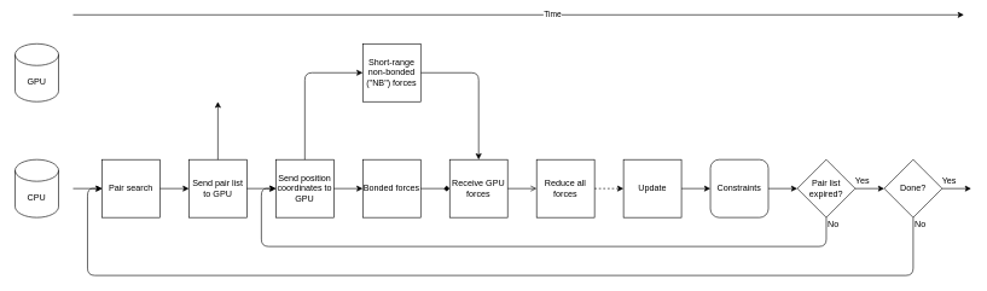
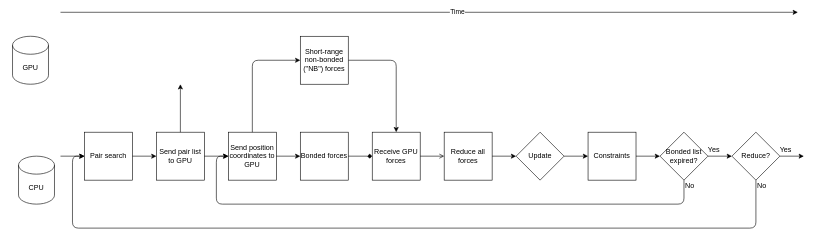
  <mxCell id="0" />
  <mxCell id="1" parent="0" />
  <mxCell id="2" value="" style="endArrow=classic;html=1;" parent="1" edge="1"><mxGeometry width="50" height="50" relative="1" as="geometry"><mxPoint x="100" y="20" as="sourcePoint" /><mxPoint x="1330" y="20" as="targetPoint" /></mxGeometry></mxCell>
  <mxCell id="3" value="Time" style="edgeLabel;html=1;align=center;verticalAlign=middle;resizable=0;points=[];" parent="2" vertex="1" connectable="0"><mxGeometry x="0.142" y="3" relative="1" as="geometry"><mxPoint x="-40" y="1.5" as="offset" /></mxGeometry></mxCell>
- <mxCell id="4" value="Update" style="whiteSpace=wrap;html=1;aspect=fixed;" parent="1" vertex="1"><mxGeometry x="860" y="220" width="80" height="80" as="geometry" /></mxCell>
- <mxCell id="5" value="Constraints" style="whiteSpace=wrap;html=1;aspect=fixed;rounded=1;" parent="1" vertex="1"><mxGeometry x="980" y="220" width="80" height="80" as="geometry" /></mxCell>
+ <mxCell id="4" value="Update" style="rhombus;whiteSpace=wrap;html=1;aspect=fixed;" parent="1" vertex="1"><mxGeometry x="860" y="220" width="80" height="80" as="geometry" /></mxCell>
+ <mxCell id="5" value="Constraints" style="whiteSpace=wrap;html=1;aspect=fixed;" parent="1" vertex="1"><mxGeometry x="980" y="220" width="80" height="80" as="geometry" /></mxCell>
  <mxCell id="6" value="" style="endArrow=classic;html=1;exitX=1;exitY=0.5;exitDx=0;exitDy=0;entryX=0;entryY=0.5;entryDx=0;entryDy=0;" parent="1" source="4" target="5" edge="1"><mxGeometry width="50" height="50" relative="1" as="geometry"><mxPoint x="830" y="270" as="sourcePoint" /><mxPoint x="870" y="270" as="targetPoint" /></mxGeometry></mxCell>
  <mxCell id="7" value="" style="endArrow=classic;html=1;exitX=1;exitY=0.5;exitDx=0;exitDy=0;entryX=0;entryY=0.5;entryDx=0;entryDy=0;" parent="1" source="5" target="8" edge="1"><mxGeometry width="50" height="50" relative="1" as="geometry"><mxPoint x="950" y="271.5" as="sourcePoint" /><mxPoint x="990" y="271.5" as="targetPoint" /></mxGeometry></mxCell>
- <mxCell id="8" value="Pair list expired?" style="rhombus;whiteSpace=wrap;html=1;" parent="1" vertex="1"><mxGeometry x="1100" y="220" width="80" height="80" as="geometry" /></mxCell>
+ <mxCell id="8" value="Bonded list expired?" style="rhombus;whiteSpace=wrap;html=1;" parent="1" vertex="1"><mxGeometry x="1100" y="220" width="80" height="80" as="geometry" /></mxCell>
  <mxCell id="9" value="" style="endArrow=classic;html=1;exitX=1;exitY=0.5;exitDx=0;exitDy=0;entryX=0;entryY=0.5;entryDx=0;entryDy=0;" parent="1" source="8" edge="1"><mxGeometry width="50" height="50" relative="1" as="geometry"><mxPoint x="960" y="280" as="sourcePoint" /><mxPoint x="1220" y="260" as="targetPoint" /></mxGeometry></mxCell>
  <mxCell id="10" value="Yes" style="text;html=1;strokeColor=none;fillColor=none;align=center;verticalAlign=middle;whiteSpace=wrap;rounded=0;" parent="1" vertex="1"><mxGeometry x="1170" y="240" width="40" height="20" as="geometry" /></mxCell>
  <mxCell id="11" value="No" style="text;html=1;strokeColor=none;fillColor=none;align=center;verticalAlign=middle;whiteSpace=wrap;rounded=0;" parent="1" vertex="1"><mxGeometry x="1130" y="298.5" width="40" height="20" as="geometry" /></mxCell>
  <mxCell id="12" value="" style="endArrow=classic;html=1;exitX=1;exitY=0.5;exitDx=0;exitDy=0;entryX=0;entryY=0.5;entryDx=0;entryDy=0;" parent="1" edge="1"><mxGeometry width="50" height="50" relative="1" as="geometry"><mxPoint x="100" y="260" as="sourcePoint" /><mxPoint x="140" y="260" as="targetPoint" /></mxGeometry></mxCell>
  <mxCell id="13" value="Pair search" style="whiteSpace=wrap;html=1;aspect=fixed;" parent="1" vertex="1"><mxGeometry x="140" y="220" width="80" height="80" as="geometry" /></mxCell>
  <mxCell id="14" value="Send pair list to GPU" style="whiteSpace=wrap;html=1;aspect=fixed;" parent="1" vertex="1"><mxGeometry x="260" y="220" width="80" height="80" as="geometry" /></mxCell>
- <mxCell id="15" value="Done?" style="rhombus;whiteSpace=wrap;html=1;" parent="1" vertex="1"><mxGeometry x="1220" y="220" width="80" height="80" as="geometry" /></mxCell>
+ <mxCell id="15" value="Reduce?" style="rhombus;whiteSpace=wrap;html=1;" parent="1" vertex="1"><mxGeometry x="1220" y="220" width="80" height="80" as="geometry" /></mxCell>
  <mxCell id="16" value="" style="endArrow=classic;html=1;exitX=1;exitY=0.5;exitDx=0;exitDy=0;" parent="1" source="15" edge="1"><mxGeometry width="50" height="50" relative="1" as="geometry"><mxPoint x="1070" y="270" as="sourcePoint" /><mxPoint x="1340" y="260" as="targetPoint" /></mxGeometry></mxCell>
  <mxCell id="17" value="Yes" style="text;html=1;strokeColor=none;fillColor=none;align=center;verticalAlign=middle;whiteSpace=wrap;rounded=0;" parent="1" vertex="1"><mxGeometry x="1290" y="240" width="40" height="20" as="geometry" /></mxCell>
  <mxCell id="18" value="" style="endArrow=classic;html=1;exitX=0.5;exitY=1;exitDx=0;exitDy=0;" parent="1" source="15" edge="1"><mxGeometry width="50" height="50" relative="1" as="geometry"><mxPoint x="620" y="520" as="sourcePoint" /><mxPoint x="140" y="260" as="targetPoint" /><Array as="points"><mxPoint x="1260" y="380" /><mxPoint x="120" y="380" /><mxPoint x="120" y="260" /></Array></mxGeometry></mxCell>
  <mxCell id="19" value="" style="endArrow=classic;html=1;exitX=0.5;exitY=1;exitDx=0;exitDy=0;entryX=0;entryY=0.5;entryDx=0;entryDy=0;" parent="1" source="8" target="26" edge="1"><mxGeometry width="50" height="50" relative="1" as="geometry"><mxPoint x="620" y="490" as="sourcePoint" /><mxPoint x="360" y="260" as="targetPoint" /><Array as="points"><mxPoint x="1140" y="340" /><mxPoint x="360" y="340" /><mxPoint x="360" y="260" /></Array></mxGeometry></mxCell>
  <mxCell id="20" value="No" style="text;html=1;strokeColor=none;fillColor=none;align=center;verticalAlign=middle;whiteSpace=wrap;rounded=0;" parent="1" vertex="1"><mxGeometry x="1250" y="298.5" width="40" height="20" as="geometry" /></mxCell>
- <mxCell id="21" value="CPU" style="shape=cylinder3;whiteSpace=wrap;html=1;boundedLbl=1;backgroundOutline=1;size=15;" parent="1" vertex="1"><mxGeometry x="20" y="220" width="60" height="80" as="geometry" /></mxCell>
+ <mxCell id="21" value="CPU" style="shape=cylinder3;whiteSpace=wrap;html=1;boundedLbl=1;backgroundOutline=1;size=15;" parent="1" vertex="1"><mxGeometry x="30" y="260" width="60" height="80" as="geometry" /></mxCell>
  <mxCell id="22" value="GPU" style="shape=cylinder3;whiteSpace=wrap;html=1;boundedLbl=1;backgroundOutline=1;size=15;" parent="1" vertex="1"><mxGeometry x="20" y="60" width="60" height="80" as="geometry" /></mxCell>
  <mxCell id="23" value="" style="endArrow=classic;html=1;" parent="1" edge="1"><mxGeometry width="50" height="50" relative="1" as="geometry"><mxPoint x="340" y="260" as="sourcePoint" /><mxPoint x="380" y="260" as="targetPoint" /></mxGeometry></mxCell>
  <mxCell id="24" value="" style="endArrow=classic;html=1;exitX=1;exitY=0.5;exitDx=0;exitDy=0;" parent="1" source="13" edge="1"><mxGeometry width="50" height="50" relative="1" as="geometry"><mxPoint x="350" y="271.5" as="sourcePoint" /><mxPoint x="260" y="260" as="targetPoint" /></mxGeometry></mxCell>
  <mxCell id="25" value="Bonded forces" style="whiteSpace=wrap;html=1;aspect=fixed;" parent="1" vertex="1"><mxGeometry x="500" y="220" width="80" height="80" as="geometry" /></mxCell>
  <mxCell id="26" value="Send position coordinates to GPU" style="whiteSpace=wrap;html=1;aspect=fixed;" parent="1" vertex="1"><mxGeometry x="380" y="220" width="80" height="80" as="geometry" /></mxCell>
  <mxCell id="27" value="" style="endArrow=classic;html=1;exitX=0.5;exitY=0;exitDx=0;exitDy=0;entryX=0;entryY=0.5;entryDx=0;entryDy=0;" parent="1" source="26" target="35" edge="1"><mxGeometry width="50" height="50" relative="1" as="geometry"><mxPoint x="780" y="510" as="sourcePoint" /><mxPoint x="460" y="100" as="targetPoint" /><Array as="points"><mxPoint x="420" y="100" /></Array></mxGeometry></mxCell>
  <mxCell id="28" value="" style="endArrow=diamond;html=1;exitX=1;exitY=0.5;exitDx=0;exitDy=0;entryX=0;entryY=0.5;entryDx=0;entryDy=0;" parent="1" source="25" target="30" edge="1"><mxGeometry width="50" height="50" relative="1" as="geometry"><mxPoint x="710" y="270" as="sourcePoint" /><mxPoint x="620" y="260" as="targetPoint" /></mxGeometry></mxCell>
  <mxCell id="29" value="" style="endArrow=classic;html=1;exitX=1;exitY=0.5;exitDx=0;exitDy=0;" parent="1" source="26" edge="1"><mxGeometry width="50" height="50" relative="1" as="geometry"><mxPoint x="720" y="280" as="sourcePoint" /><mxPoint x="500" y="260" as="targetPoint" /></mxGeometry></mxCell>
  <mxCell id="30" value="Receive GPU forces" style="whiteSpace=wrap;html=1;aspect=fixed;" parent="1" vertex="1"><mxGeometry x="620" y="220" width="80" height="80" as="geometry" /></mxCell>
  <mxCell id="31" value="Reduce all forces" style="whiteSpace=wrap;html=1;aspect=fixed;" parent="1" vertex="1"><mxGeometry x="740" y="220" width="80" height="80" as="geometry" /></mxCell>
  <mxCell id="32" value="" style="endArrow=open;html=1;exitX=1;exitY=0.5;exitDx=0;exitDy=0;entryX=0;entryY=0.5;entryDx=0;entryDy=0;" parent="1" source="30" target="31" edge="1"><mxGeometry width="50" height="50" relative="1" as="geometry"><mxPoint x="590" y="270" as="sourcePoint" /><mxPoint x="630" y="270" as="targetPoint" /></mxGeometry></mxCell>
- <mxCell id="33" value="" style="endArrow=classic;html=1;exitX=1;exitY=0.5;exitDx=0;exitDy=0;entryX=0;entryY=0.5;entryDx=0;entryDy=0;dashed=1;" parent="1" source="31" target="4" edge="1"><mxGeometry width="50" height="50" relative="1" as="geometry"><mxPoint x="710" y="270" as="sourcePoint" /><mxPoint x="750" y="270" as="targetPoint" /></mxGeometry></mxCell>
+ <mxCell id="33" value="" style="endArrow=classic;html=1;exitX=1;exitY=0.5;exitDx=0;exitDy=0;entryX=0;entryY=0.5;entryDx=0;entryDy=0;" parent="1" source="31" target="4" edge="1"><mxGeometry width="50" height="50" relative="1" as="geometry"><mxPoint x="710" y="270" as="sourcePoint" /><mxPoint x="750" y="270" as="targetPoint" /></mxGeometry></mxCell>
  <mxCell id="34" value="" style="endArrow=classic;html=1;exitX=1;exitY=0.5;exitDx=0;exitDy=0;entryX=0.5;entryY=0;entryDx=0;entryDy=0;" parent="1" source="35" target="30" edge="1"><mxGeometry width="50" height="50" relative="1" as="geometry"><mxPoint x="540" y="100" as="sourcePoint" /><mxPoint x="830" y="460" as="targetPoint" /><Array as="points"><mxPoint x="660" y="100" /></Array></mxGeometry></mxCell>
  <mxCell id="35" value="&lt;span&gt;Short-range&lt;/span&gt;&lt;br&gt;&lt;span&gt;non-bonded (&quot;NB&quot;) forces&lt;/span&gt;" style="rounded=0;whiteSpace=wrap;html=1;" parent="1" vertex="1"><mxGeometry x="500" y="60" width="80" height="80" as="geometry" /></mxCell>
  <mxCell id="36" value="" style="endArrow=classic;html=1;exitX=0.5;exitY=0;exitDx=0;exitDy=0;" parent="1" source="14" edge="1"><mxGeometry width="50" height="50" relative="1" as="geometry"><mxPoint x="780" y="510" as="sourcePoint" /><mxPoint x="300" y="140" as="targetPoint" /></mxGeometry></mxCell>
